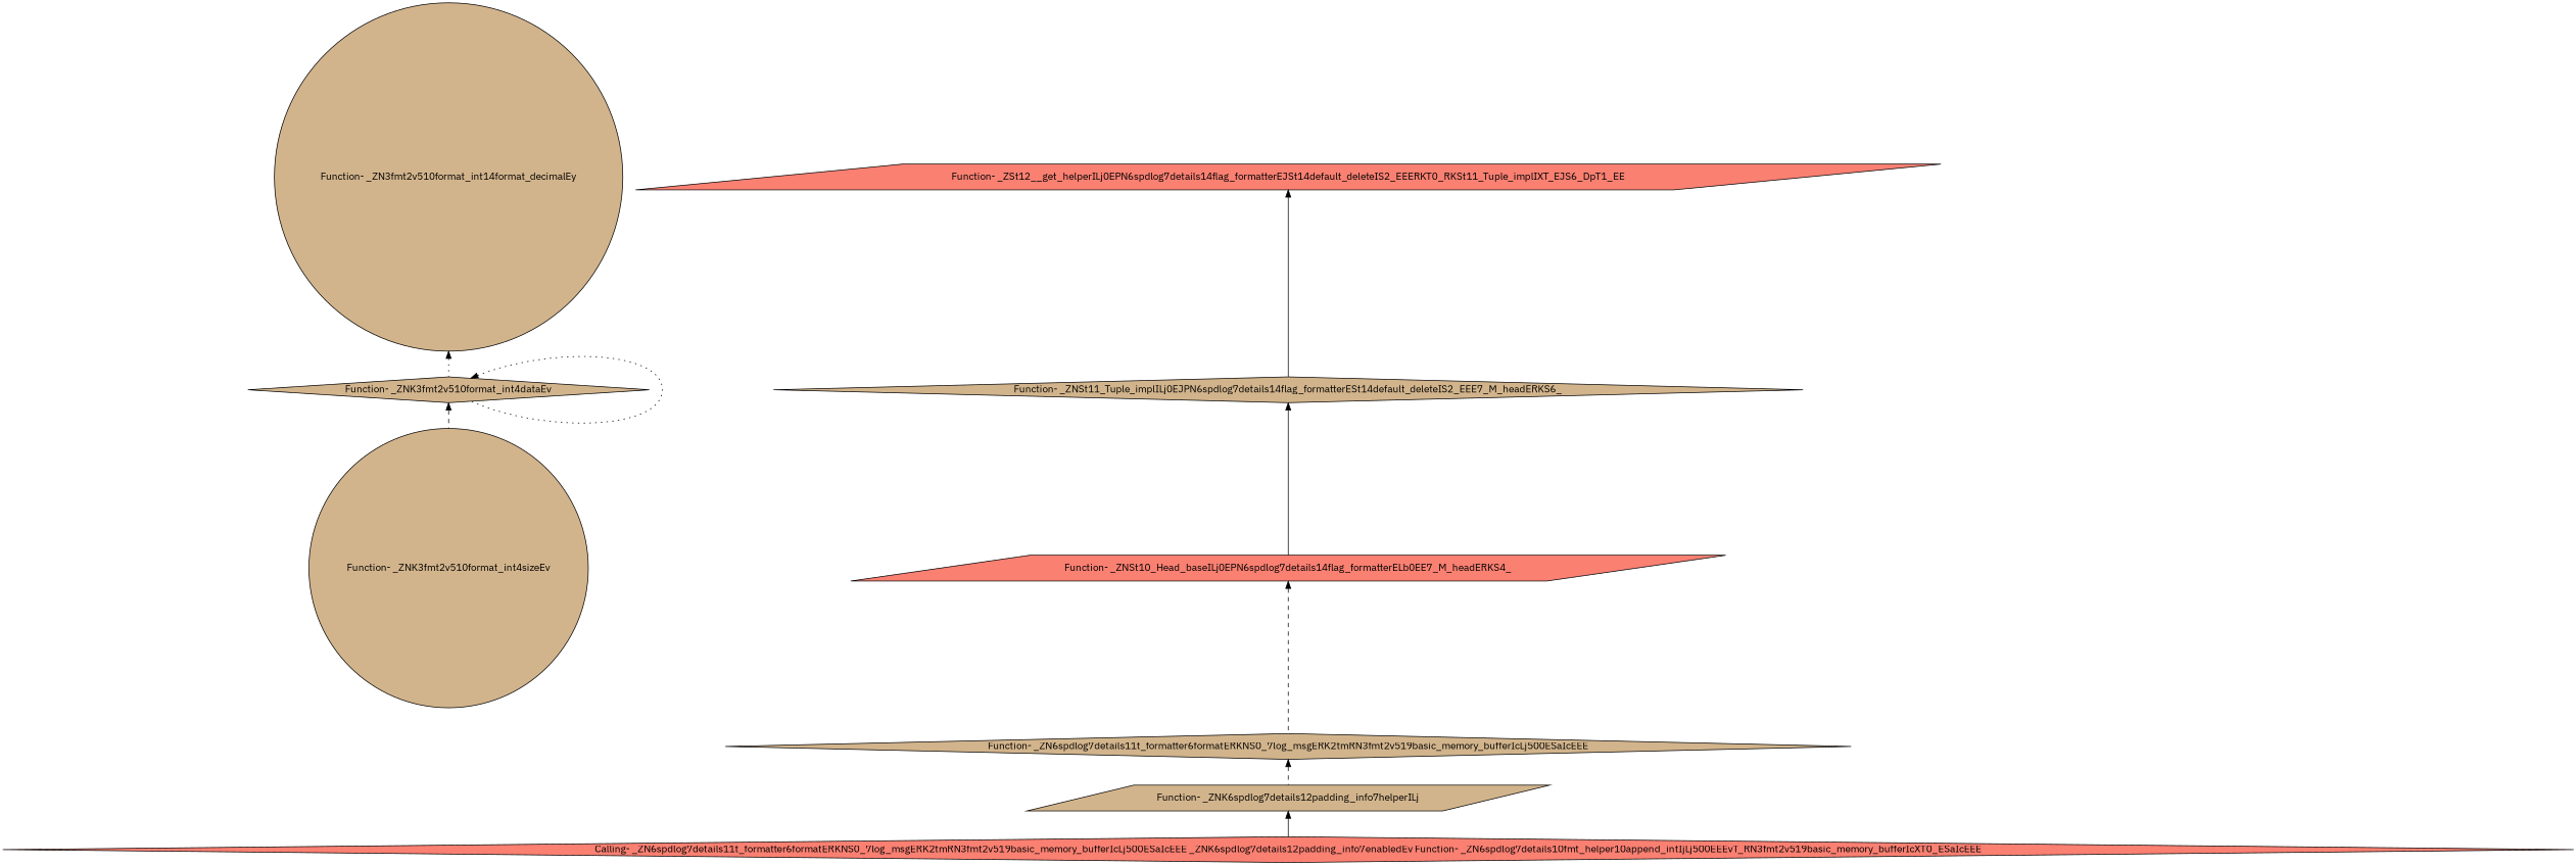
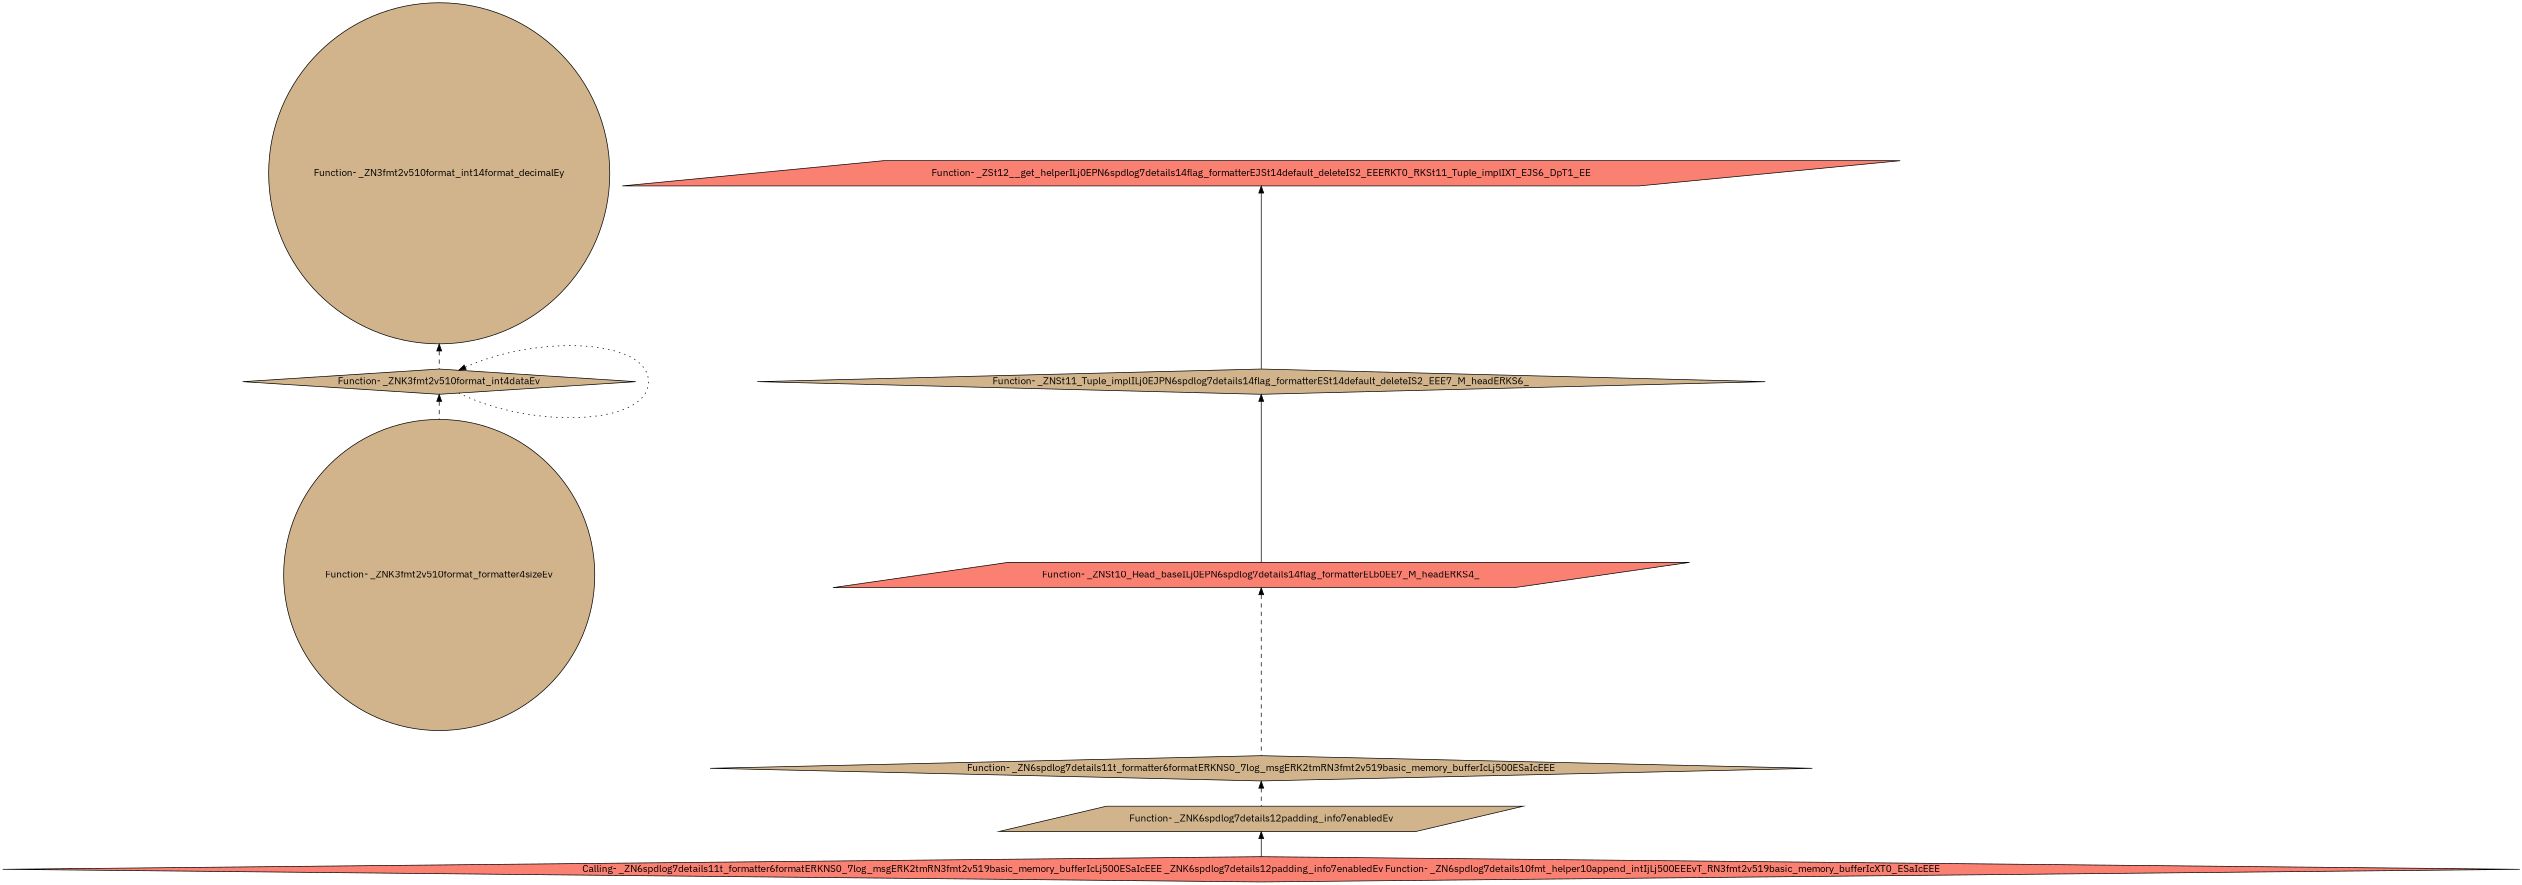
  digraph {
    fontname="IBM Plex Sans"
    node [fillcolor=tan fontname="IBM Plex Sans" shape=diamond style=filled]
    edge [dir=back fontname="IBM Plex Sans" style=dashed]
    "Function- _ZNK3fmt2v510format_int4dataEv"
-   "Function- _ZNK3fmt2v510format_int4sizeEv" [shape=circle]
+   "Function- _ZNK3fmt2v510format_int4sizeEv" [shape=circle label="Function- _ZNK3fmt2v510format_formatter4sizeEv"]
    "Function- _ZN3fmt2v510format_int14format_decimalEy" [shape=circle]
    "Calling- _ZN6spdlog7details11t_formatter6formatERKNS0_7log_msgERK2tmRN3fmt2v519basic_memory_bufferIcLj500ESaIcEEE _ZNK6spdlog7details12padding_info7enabledEv Function- _ZN6spdlog7details10fmt_helper10append_intIjLj500EEEvT_RN3fmt2v519basic_memory_bufferIcXT0_ESaIcEEE" [fillcolor=salmon]
-   "Function- _ZNK6spdlog7details12padding_info7enabledEv" [shape=parallelogram label="Function- _ZNK6spdlog7details12padding_info7helperILj"]
+   "Function- _ZNK6spdlog7details12padding_info7enabledEv" [shape=parallelogram]
    "Function- _ZN6spdlog7details11t_formatter6formatERKNS0_7log_msgERK2tmRN3fmt2v519basic_memory_bufferIcLj500ESaIcEEE"
    "Function- _ZNSt10_Head_baseILj0EPN6spdlog7details14flag_formatterELb0EE7_M_headERKS4_" [fillcolor=salmon shape=parallelogram]
    "Function- _ZNSt11_Tuple_implILj0EJPN6spdlog7details14flag_formatterESt14default_deleteIS2_EEE7_M_headERKS6_"
    "Function- _ZSt12__get_helperILj0EPN6spdlog7details14flag_formatterEJSt14default_deleteIS2_EEERKT0_RKSt11_Tuple_implIXT_EJS6_DpT1_EE" [fillcolor=salmon shape=parallelogram]
    "Function- _ZNK3fmt2v510format_int4dataEv" -> "Function- _ZNK3fmt2v510format_int4dataEv" [style=dotted]
    "Function- _ZNK3fmt2v510format_int4dataEv" -> "Function- _ZNK3fmt2v510format_int4sizeEv"
-   "Function- _ZN3fmt2v510format_int14format_decimalEy" -> "Function- _ZNK3fmt2v510format_int4dataEv" [style=dotted]
+   "Function- _ZN3fmt2v510format_int14format_decimalEy" -> "Function- _ZNK3fmt2v510format_int4dataEv"
    "Function- _ZNK6spdlog7details12padding_info7enabledEv" -> "Calling- _ZN6spdlog7details11t_formatter6formatERKNS0_7log_msgERK2tmRN3fmt2v519basic_memory_bufferIcLj500ESaIcEEE _ZNK6spdlog7details12padding_info7enabledEv Function- _ZN6spdlog7details10fmt_helper10append_intIjLj500EEEvT_RN3fmt2v519basic_memory_bufferIcXT0_ESaIcEEE" [style=solid]
    "Function- _ZN6spdlog7details11t_formatter6formatERKNS0_7log_msgERK2tmRN3fmt2v519basic_memory_bufferIcLj500ESaIcEEE" -> "Function- _ZNK6spdlog7details12padding_info7enabledEv"
    "Function- _ZNSt10_Head_baseILj0EPN6spdlog7details14flag_formatterELb0EE7_M_headERKS4_" -> "Function- _ZN6spdlog7details11t_formatter6formatERKNS0_7log_msgERK2tmRN3fmt2v519basic_memory_bufferIcLj500ESaIcEEE"
    "Function- _ZNSt11_Tuple_implILj0EJPN6spdlog7details14flag_formatterESt14default_deleteIS2_EEE7_M_headERKS6_" -> "Function- _ZNSt10_Head_baseILj0EPN6spdlog7details14flag_formatterELb0EE7_M_headERKS4_" [style=solid]
    "Function- _ZSt12__get_helperILj0EPN6spdlog7details14flag_formatterEJSt14default_deleteIS2_EEERKT0_RKSt11_Tuple_implIXT_EJS6_DpT1_EE" -> "Function- _ZNSt11_Tuple_implILj0EJPN6spdlog7details14flag_formatterESt14default_deleteIS2_EEE7_M_headERKS6_" [style=solid]
  }
